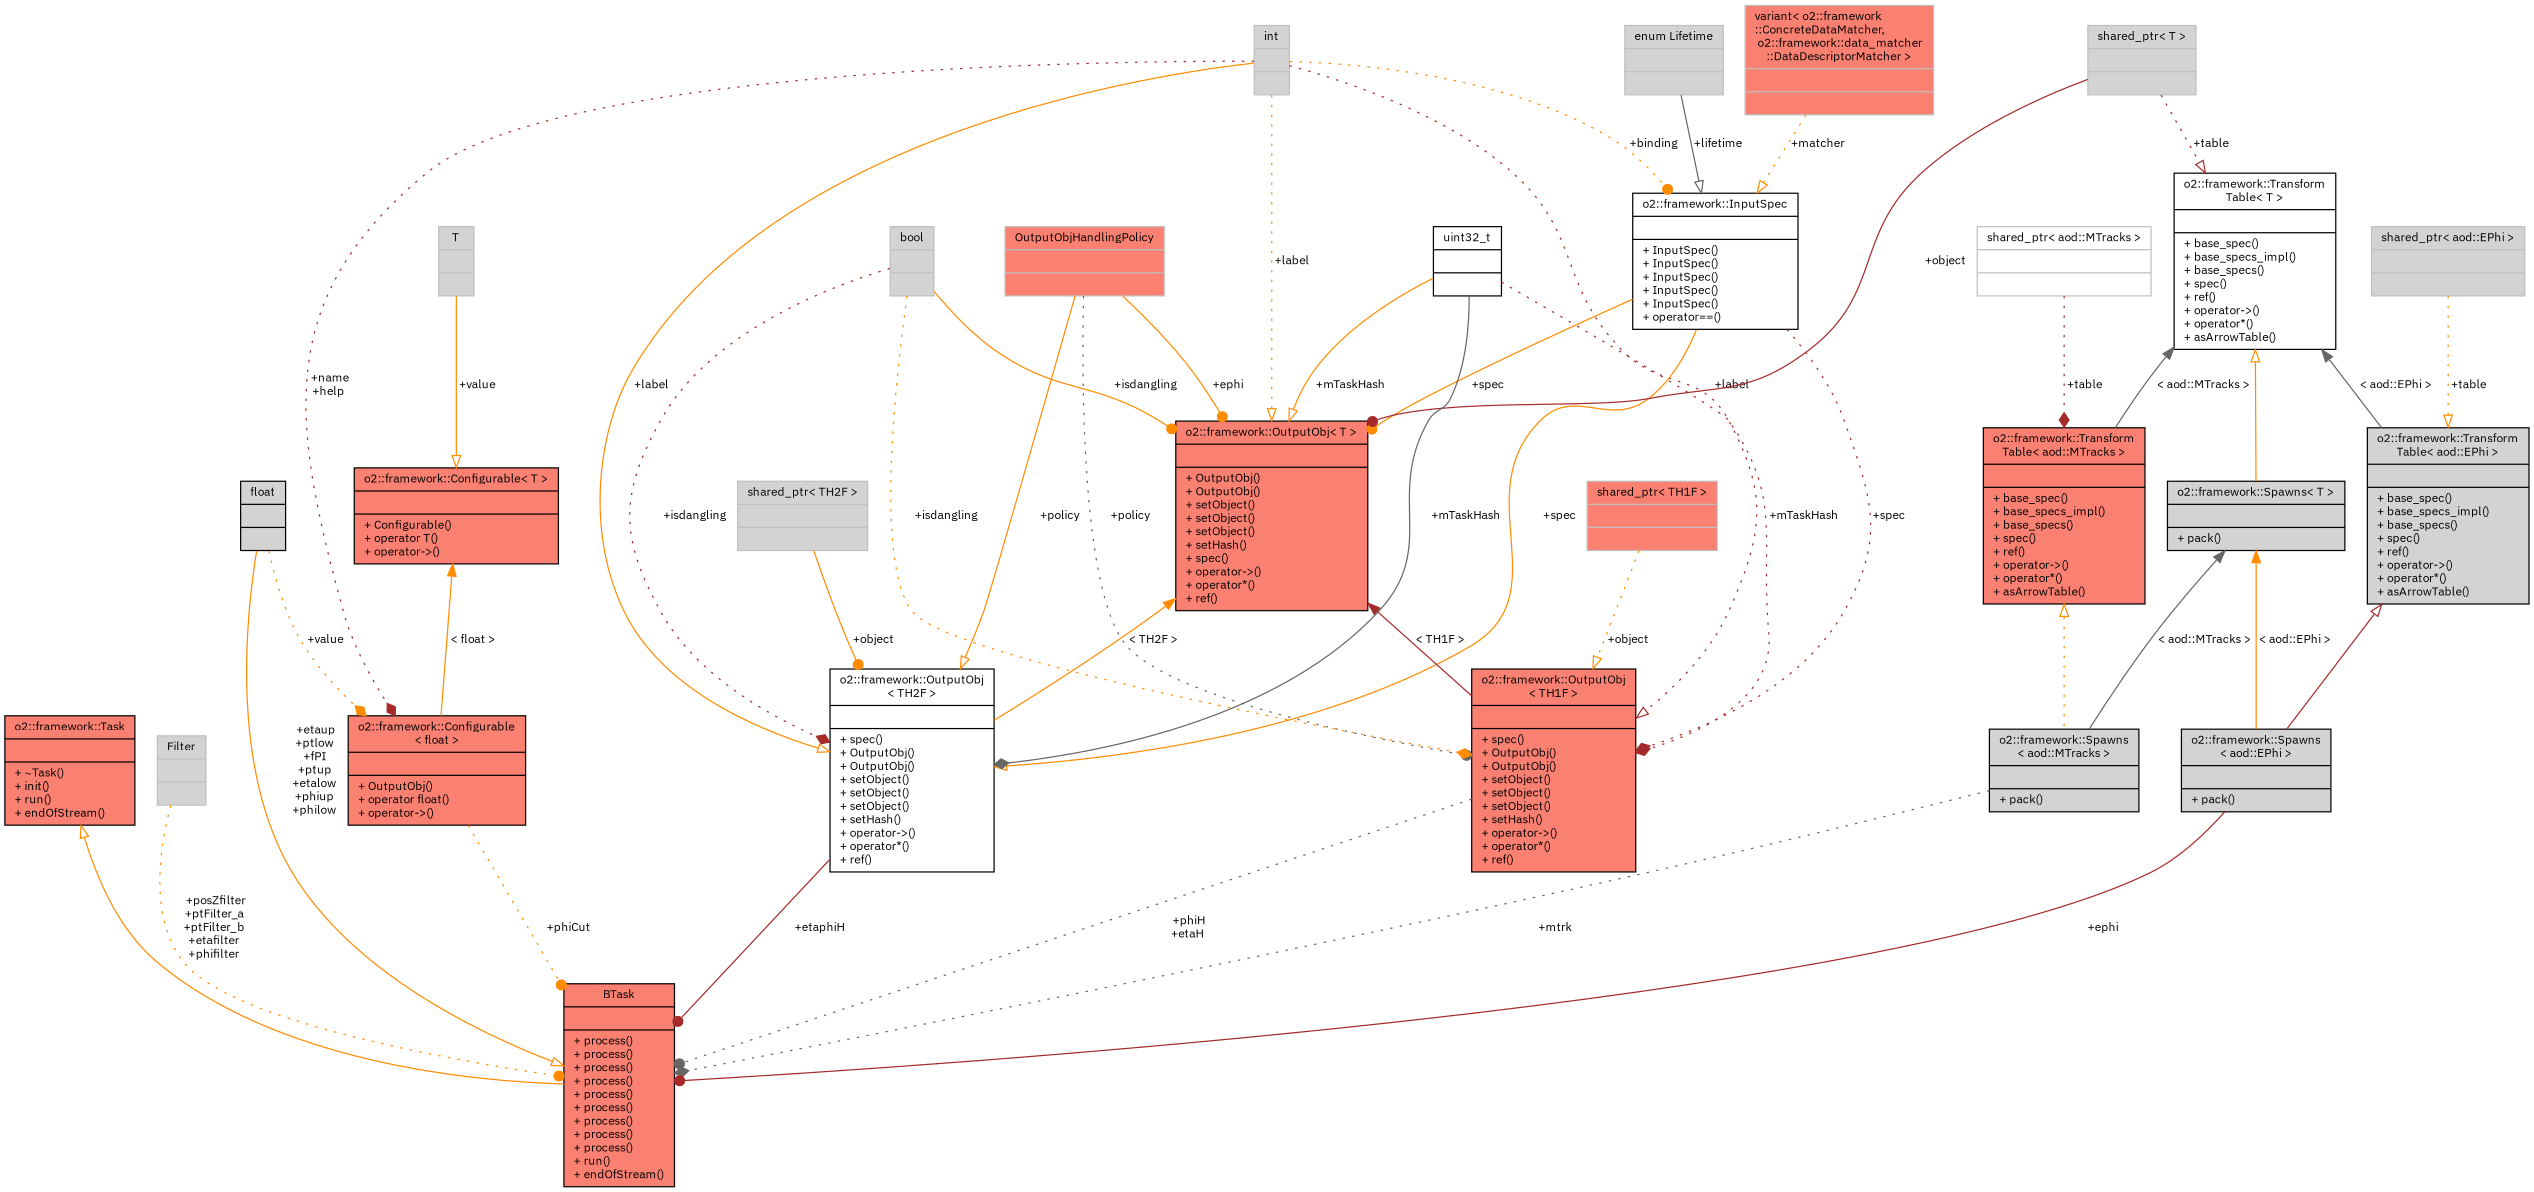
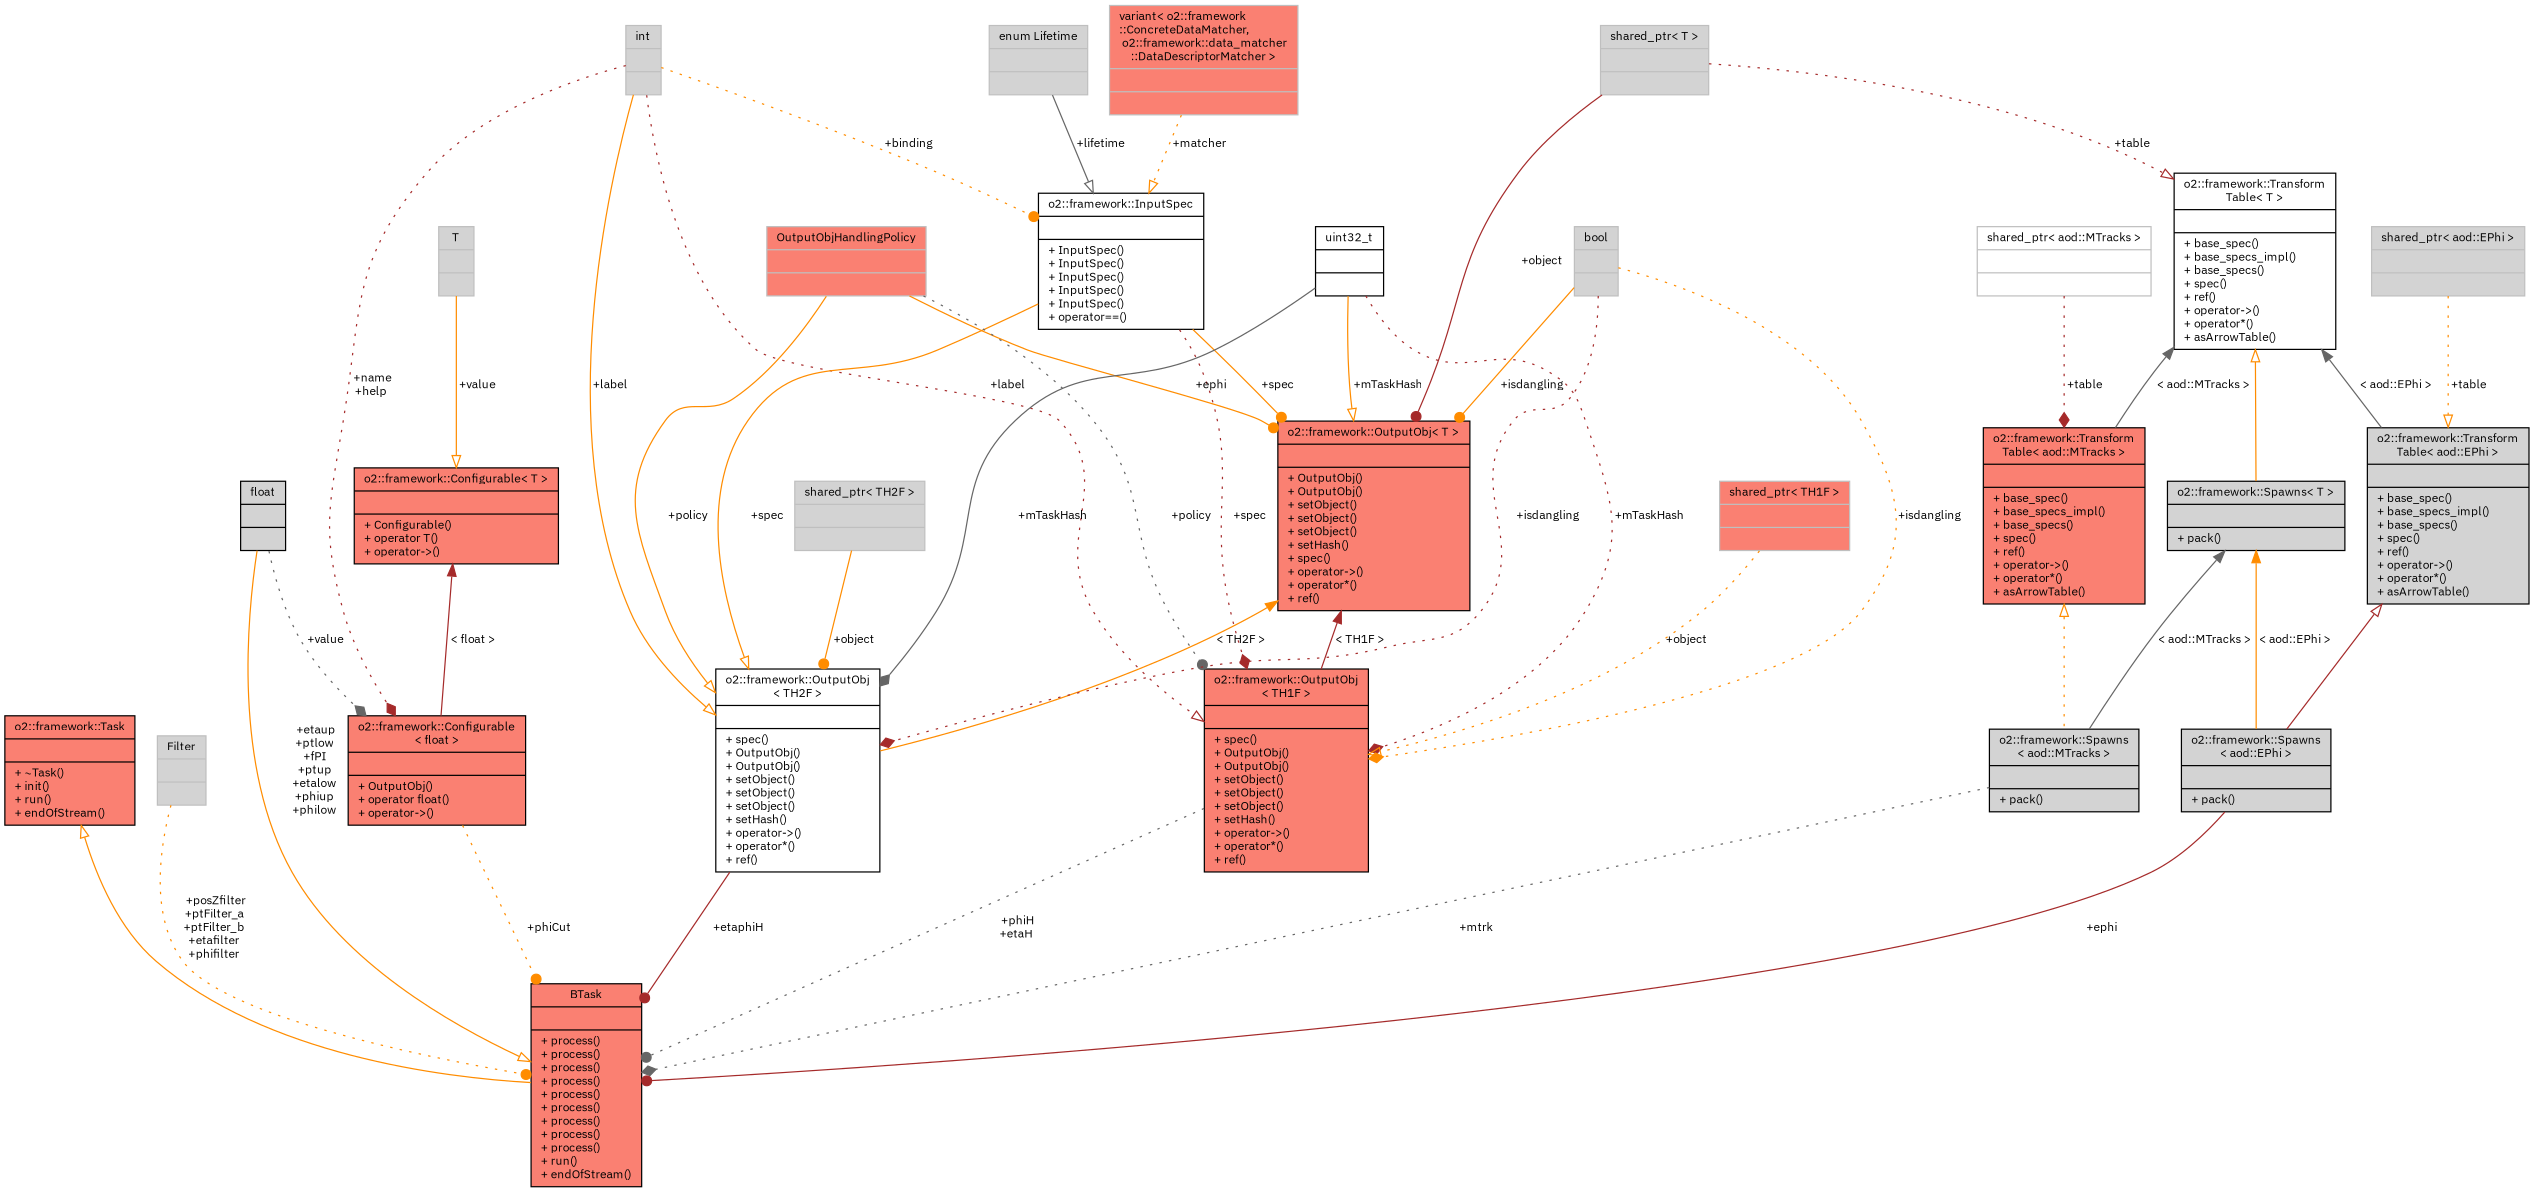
  digraph {
    fontname="IBM Plex Sans"
    node [color=black fillcolor=lightgrey fontname="IBM Plex Sans" fontsize=10 shape=record style=filled]
    edge [color=darkorange fontname="IBM Plex Sans" fontsize=10 labelfontname=Helvetica labelfontsize=10 style=solid arrowhead=onormal]
    n1 [fillcolor=salmon fontcolor=black height=0.2 label="{BTask\n||+ process()\l+ process()\l+ process()\l+ process()\l+ process()\l+ process()\l+ process()\l+ process()\l+ process()\l+ run()\l+ endOfStream()\l}" width=0.4]
    n2 [fillcolor=salmon height=0.2 label="{o2::framework::Task\n||+ ~Task()\l+ init()\l+ run()\l+ endOfStream()\l}" width=0.4]
    n3 [color=grey75 height=0.2 label="{Filter\n||}" width=0.4]
    n4 [height=0.2 label="{float\n||}" width=0.4]
    n5 [fillcolor=salmon height=0.2 label="{o2::framework::Configurable\l\< float \>\n||+ OutputObj()\l+ operator float()\l+ operator-\>()\l}" width=0.4]
    n6 [color=grey75 height=0.2 label="{int\n||}" width=0.4]
    n7 [fillcolor=white height=0.2 label="{o2::framework::OutputObj\l\< TH2F \>\n||+ spec()\l+ OutputObj()\l+ OutputObj()\l+ setObject()\l+ setObject()\l+ setObject()\l+ setHash()\l+ operator-\>()\l+ operator*()\l+ ref()\l}" width=0.4]
    n8 [fillcolor=white height=0.2 label="{o2::framework::InputSpec\n||+ InputSpec()\l+ InputSpec()\l+ InputSpec()\l+ InputSpec()\l+ InputSpec()\l+ operator==()\l}" width=0.4]
    n9 [fillcolor=salmon height=0.2 label="{o2::framework::OutputObj\< T \>\n||+ OutputObj()\l+ OutputObj()\l+ setObject()\l+ setObject()\l+ setObject()\l+ setHash()\l+ spec()\l+ operator-\>()\l+ operator*()\l+ ref()\l}" width=0.4]
    n10 [fillcolor=salmon height=0.2 label="{o2::framework::OutputObj\l\< TH1F \>\n||+ spec()\l+ OutputObj()\l+ OutputObj()\l+ setObject()\l+ setObject()\l+ setObject()\l+ setHash()\l+ operator-\>()\l+ operator*()\l+ ref()\l}" width=0.4]
    n11 [fillcolor=salmon height=0.2 label="{o2::framework::Configurable\< T \>\n||+ Configurable()\l+ operator T()\l+ operator-\>()\l}" width=0.4]
    n12 [color=grey75 height=0.2 label="{T\n||}" width=0.4]
    n13 [height=0.2 label="{o2::framework::Spawns\l\< aod::MTracks \>\n||+ pack()\l}" width=0.4]
    n14 [fillcolor=salmon height=0.2 label="{o2::framework::Transform\lTable\< aod::MTracks \>\n||+ base_spec()\l+ base_specs_impl()\l+ base_specs()\l+ spec()\l+ ref()\l+ operator-\>()\l+ operator*()\l+ asArrowTable()\l}" width=0.4]
    n15 [color=grey75 fillcolor=white height=0.2 label="{shared_ptr\< aod::MTracks \>\n||}" width=0.4]
    n16 [fillcolor=white height=0.2 label="{o2::framework::Transform\lTable\< T \>\n||+ base_spec()\l+ base_specs_impl()\l+ base_specs()\l+ spec()\l+ ref()\l+ operator-\>()\l+ operator*()\l+ asArrowTable()\l}" width=0.4]
    n17 [height=0.2 label="{o2::framework::Spawns\< T \>\n||+ pack()\l}" width=0.4]
    n18 [height=0.2 label="{o2::framework::Transform\lTable\< aod::EPhi \>\n||+ base_spec()\l+ base_specs_impl()\l+ base_specs()\l+ spec()\l+ ref()\l+ operator-\>()\l+ operator*()\l+ asArrowTable()\l}" width=0.4]
    n19 [height=0.2 label="{o2::framework::Spawns\l\< aod::EPhi \>\n||+ pack()\l}" width=0.4]
    n20 [color=grey75 height=0.2 label="{shared_ptr\< T \>\n||}" width=0.4]
    n21 [color=grey75 fillcolor=salmon height=0.2 label="{OutputObjHandlingPolicy\n||}" width=0.4]
    n22 [fillcolor=white height=0.2 label="{uint32_t\n||}" width=0.4]
    n23 [color=grey75 height=0.2 label="{bool\n||}" width=0.4]
    n24 [color=grey75 height=0.2 label="{enum Lifetime\n||}" width=0.4]
    n25 [color=grey75 fillcolor=salmon height=0.2 label="{variant\< o2::framework\l::ConcreteDataMatcher,\l o2::framework::data_matcher\l::DataDescriptorMatcher \>\n||}" width=0.4]
    n26 [color=grey75 height=0.2 label="{shared_ptr\< TH2F \>\n||}" width=0.4]
    n27 [color=grey75 height=0.2 label="{shared_ptr\< aod::EPhi \>\n||}" width=0.4]
    n28 [color=grey75 fillcolor=salmon height=0.2 label="{shared_ptr\< TH1F \>\n||}" width=0.4]
    n2 -> n1 [arrowtail=onormal dir=back arrowhead=""]
    n3 -> n1 [arrowhead=dot label=" +posZfilter\n+ptFilter_a\n+ptFilter_b\n+etafilter\n+phifilter" style=dotted]
    n4 -> n1 [label=" +etaup\n+ptlow\n+fPI\n+ptup\n+etalow\n+phiup\n+philow"]
-   n4 -> n5 [arrowhead=diamond label=" +value" style=dotted]
+   n4 -> n5 [arrowhead=diamond color=gray40 label=" +value" style=dotted]
    n5 -> n1 [arrowhead=dot label=" +phiCut" style=dotted]
    n6 -> n5 [arrowhead=diamond color=brown label=" +name\n+help" style=dotted]
    n6 -> n7 [label=" +label"]
    n6 -> n8 [arrowhead=dot label=" +binding" style=dotted]
-   n6 -> n9 [label=" +label" style=dotted]
    n6 -> n10 [color=brown label=" +label" style=dotted]
    n7 -> n1 [arrowhead=dot color=brown label=" +etaphiH"]
    n8 -> n7 [label=" +spec"]
    n8 -> n9 [arrowhead=dot label=" +spec"]
    n8 -> n10 [arrowhead=diamond color=brown label=" +spec" style=dotted]
    n9 -> n7 [dir=back label=" \< TH2F \>" arrowhead=""]
    n9 -> n10 [color=brown dir=back label=" \< TH1F \>" arrowhead=""]
    n10 -> n1 [arrowhead=dot color=gray40 label=" +phiH\n+etaH" style=dotted]
-   n11 -> n5 [dir=back label=" \< float \>" arrowhead=""]
+   n11 -> n5 [color=brown dir=back label=" \< float \>" arrowhead=""]
    n12 -> n11 [label=" +value"]
    n13 -> n1 [arrowhead=diamond color=gray40 label=" +mtrk" style=dotted]
    n14 -> n13 [arrowtail=onormal dir=back style=dotted arrowhead=""]
    n15 -> n14 [arrowhead=diamond color=brown label=" +table" style=dotted]
    n16 -> n14 [color=gray40 dir=back label=" \< aod::MTracks \>" arrowhead=""]
    n16 -> n17 [arrowtail=onormal dir=back arrowhead=""]
    n16 -> n18 [color=gray40 dir=back label=" \< aod::EPhi \>" arrowhead=""]
    n17 -> n13 [color=gray40 dir=back label=" \< aod::MTracks \>" arrowhead=""]
    n17 -> n19 [dir=back label=" \< aod::EPhi \>" arrowhead=""]
    n18 -> n19 [arrowtail=onormal color=brown dir=back arrowhead=""]
    n19 -> n1 [arrowhead=dot color=brown label=" +ephi"]
    n20 -> n9 [arrowhead=dot color=brown label=" +object"]
    n20 -> n16 [color=brown label=" +table" style=dotted]
    n21 -> n7 [label=" +policy"]
    n21 -> n9 [arrowhead=dot label=" +ephi"]
    n21 -> n10 [arrowhead=dot color=gray40 label=" +policy" style=dotted]
    n22 -> n7 [arrowhead=diamond color=gray40 label=" +mTaskHash"]
    n22 -> n9 [label=" +mTaskHash"]
    n22 -> n10 [arrowhead=diamond color=brown label=" +mTaskHash" style=dotted]
    n23 -> n7 [arrowhead=diamond color=brown label=" +isdangling" style=dotted]
    n23 -> n9 [arrowhead=dot label=" +isdangling"]
    n23 -> n10 [arrowhead=diamond label=" +isdangling" style=dotted]
    n24 -> n8 [color=gray40 label=" +lifetime"]
    n25 -> n8 [label=" +matcher" style=dotted]
    n26 -> n7 [arrowhead=dot label=" +object"]
    n27 -> n18 [label=" +table" style=dotted]
    n28 -> n10 [label=" +object" style=dotted]
  }
